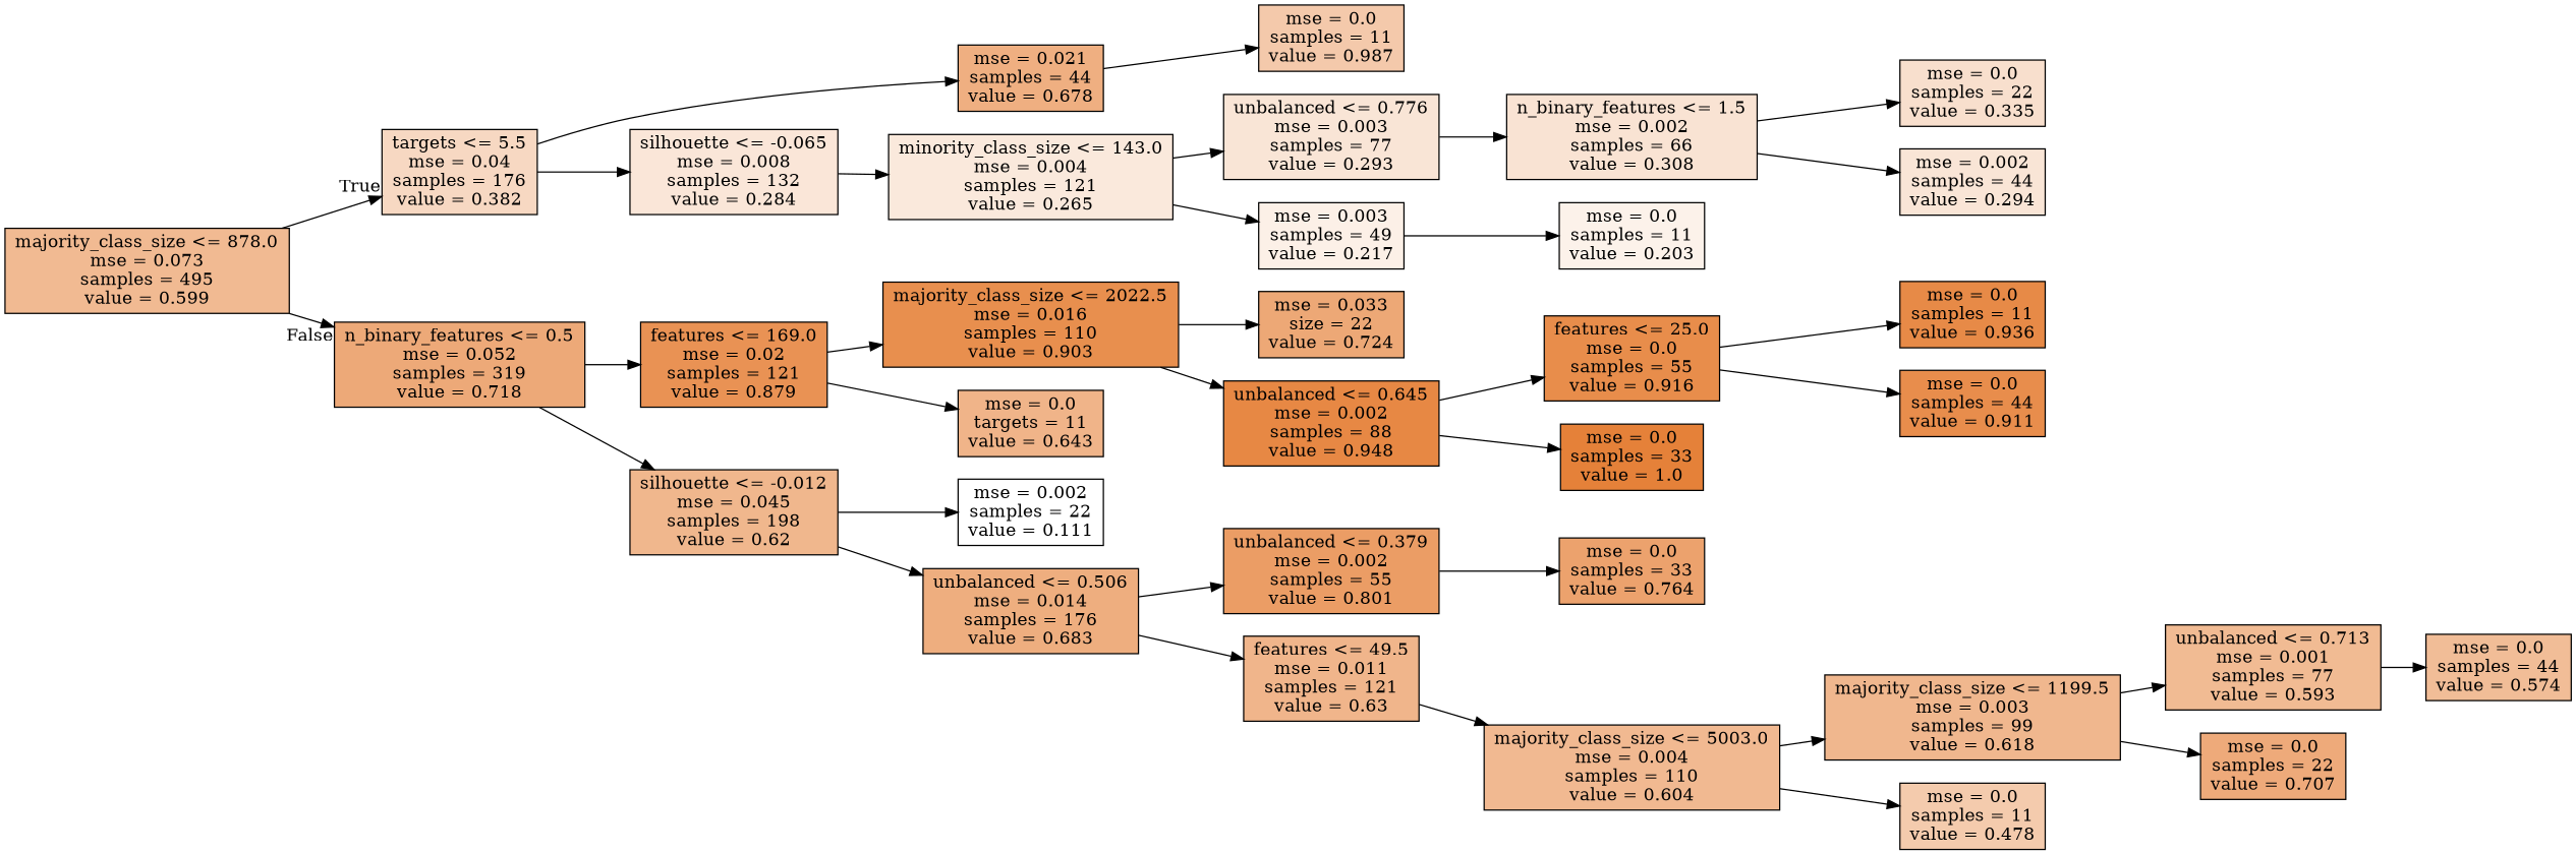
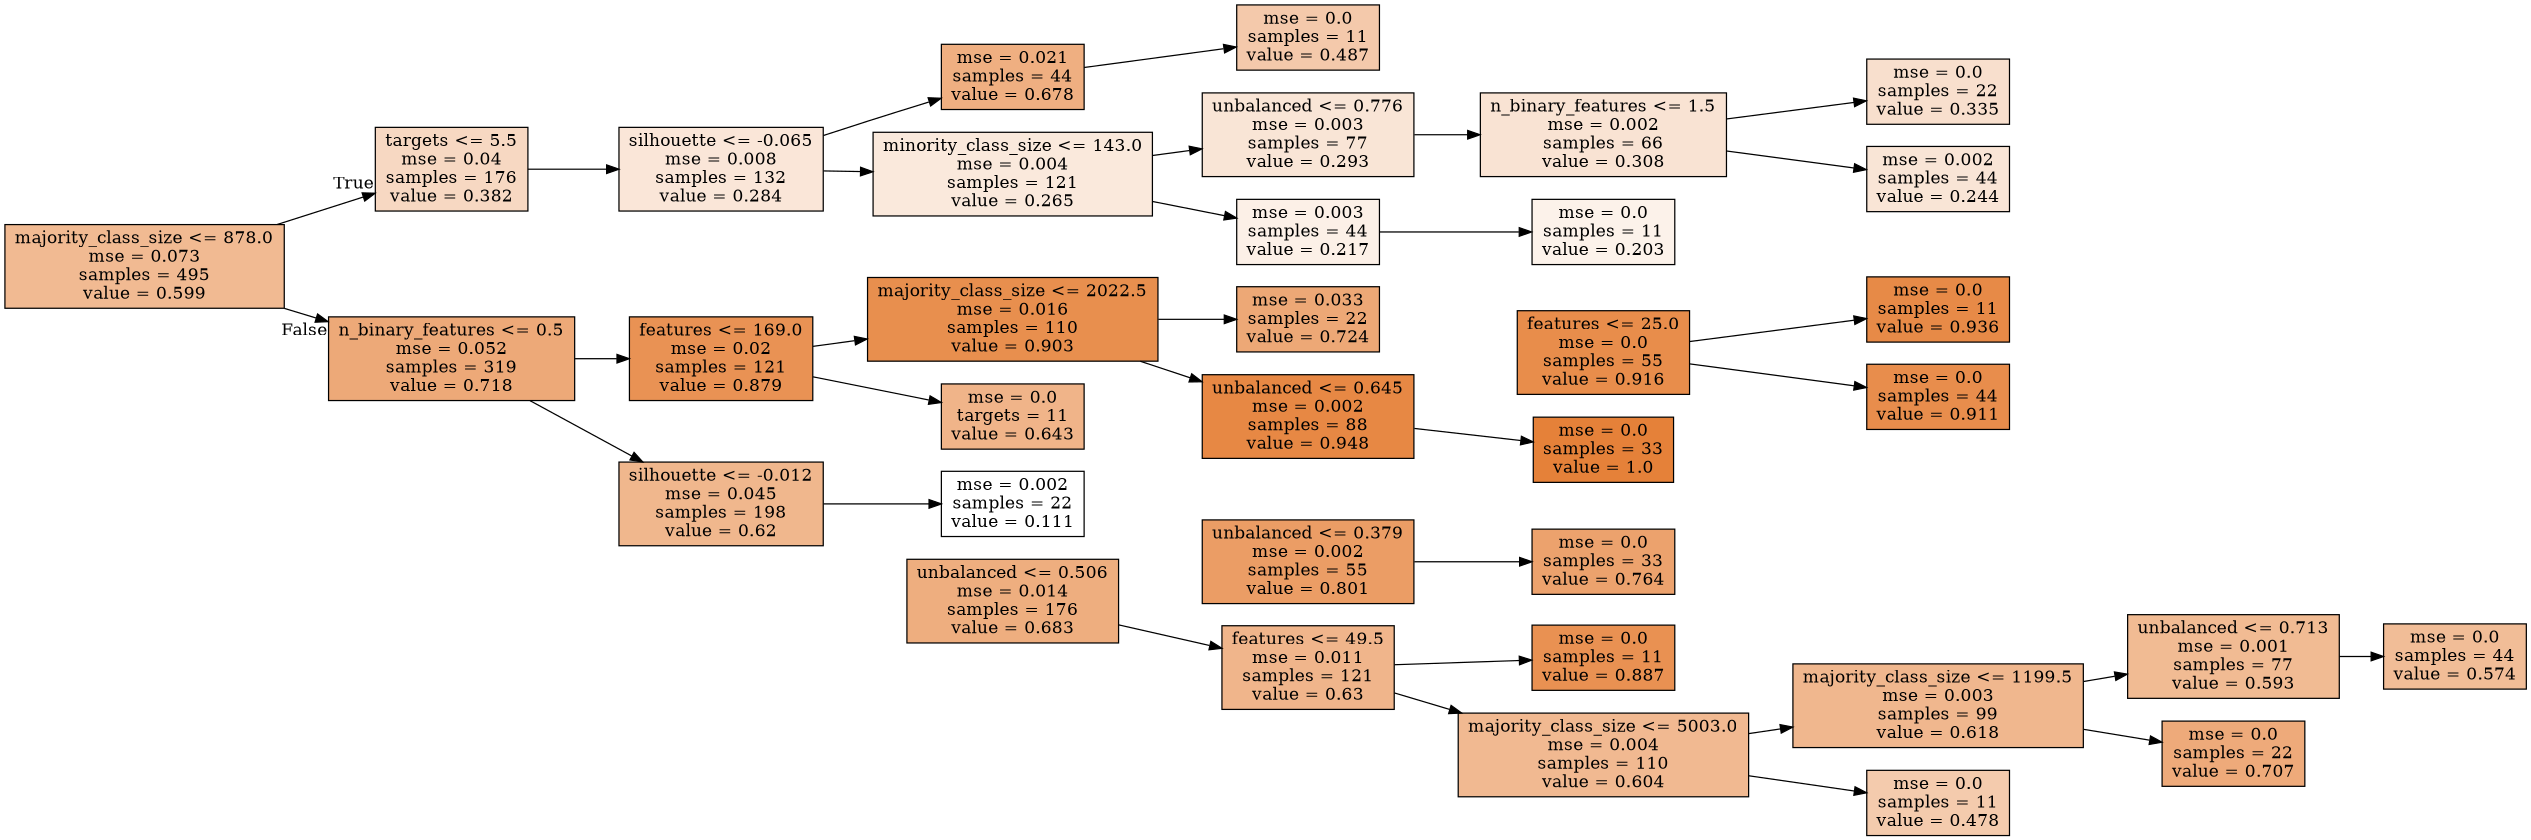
  digraph {
    rankdir=LR
    node [color=black fillcolor="#e5813934" shape=box style=filled]
    n1 [fillcolor="#e581398c" label="majority_class_size <= 878.0\nmse = 0.073\nsamples = 495\nvalue = 0.599"]
    n2 [fillcolor="#e581394e" label="targets <= 5.5\nmse = 0.04\nsamples = 176\nvalue = 0.382"]
    n3 [fillcolor="#e58139ae" label="n_binary_features <= 0.5\nmse = 0.052\nsamples = 319\nvalue = 0.718"]
    n4 [fillcolor="#e58139a2" label="mse = 0.021\nsamples = 44\nvalue = 0.678"]
    n5 [fillcolor="#e5813931" label="silhouette <= -0.065\nmse = 0.008\nsamples = 132\nvalue = 0.284"]
    n6 [fillcolor="#e58139dc" label="features <= 169.0\nmse = 0.02\nsamples = 121\nvalue = 0.879"]
    n7 [fillcolor="#e5813992" label="silhouette <= -0.012\nmse = 0.045\nsamples = 198\nvalue = 0.62"]
-   n8 [fillcolor="#e581396c" label="mse = 0.0\nsamples = 11\nvalue = 0.987"]
+   n8 [fillcolor="#e581396c" label="mse = 0.0\nsamples = 11\nvalue = 0.487"]
    n9 [fillcolor="#e581392c" label="minority_class_size <= 143.0\nmse = 0.004\nsamples = 121\nvalue = 0.265"]
    n10 [label="unbalanced <= 0.776\nmse = 0.003\nsamples = 77\nvalue = 0.293"]
-   n11 [fillcolor="#e581391e" label="mse = 0.003\nsamples = 49\nvalue = 0.217"]
+   n11 [fillcolor="#e581391e" label="mse = 0.003\nsamples = 44\nvalue = 0.217"]
    n12 [fillcolor="#e5813938" label="n_binary_features <= 1.5\nmse = 0.002\nsamples = 66\nvalue = 0.308"]
    n13 [fillcolor="#e581391a" label="mse = 0.0\nsamples = 11\nvalue = 0.203"]
    n14 [fillcolor="#e5813940" label="mse = 0.0\nsamples = 22\nvalue = 0.335"]
-   n15 [label="mse = 0.002\nsamples = 44\nvalue = 0.294"]
+   n15 [label="mse = 0.002\nsamples = 44\nvalue = 0.244"]
    n16 [fillcolor="#e58139e3" label="majority_class_size <= 2022.5\nmse = 0.016\nsamples = 110\nvalue = 0.903"]
    n17 [fillcolor="#e5813998" label="mse = 0.0\ntargets = 11\nvalue = 0.643"]
    n18 [fillcolor="#e5813900" label="mse = 0.002\nsamples = 22\nvalue = 0.111"]
    n19 [fillcolor="#e58139a4" label="unbalanced <= 0.506\nmse = 0.014\nsamples = 176\nvalue = 0.683"]
-   n20 [fillcolor="#e58139b0" label="mse = 0.033\nsize = 22\nvalue = 0.724"]
+   n20 [fillcolor="#e58139b0" label="mse = 0.033\nsamples = 22\nvalue = 0.724"]
    n21 [fillcolor="#e58139f0" label="unbalanced <= 0.645\nmse = 0.002\nsamples = 88\nvalue = 0.948"]
    n22 [fillcolor="#e58139e7" label="features <= 25.0\nmse = 0.0\nsamples = 55\nvalue = 0.916"]
    n23 [fillcolor="#e58139ff" label="mse = 0.0\nsamples = 33\nvalue = 1.0"]
    n24 [fillcolor="#e58139ed" label="mse = 0.0\nsamples = 11\nvalue = 0.936"]
    n25 [fillcolor="#e58139e6" label="mse = 0.0\nsamples = 44\nvalue = 0.911"]
    n26 [fillcolor="#e58139c6" label="unbalanced <= 0.379\nmse = 0.002\nsamples = 55\nvalue = 0.801"]
    n27 [fillcolor="#e5813995" label="features <= 49.5\nmse = 0.011\nsamples = 121\nvalue = 0.63"]
    n28 [fillcolor="#e58139bb" label="mse = 0.0\nsamples = 33\nvalue = 0.764"]
+   n29 [fillcolor="#e58139df" label="mse = 0.0\nsamples = 11\nvalue = 0.887"]
    n30 [fillcolor="#e581398d" label="majority_class_size <= 5003.0\nmse = 0.004\nsamples = 110\nvalue = 0.604"]
    n31 [fillcolor="#e5813991" label="majority_class_size <= 1199.5\nmse = 0.003\nsamples = 99\nvalue = 0.618"]
    n32 [fillcolor="#e5813969" label="mse = 0.0\nsamples = 11\nvalue = 0.478"]
    n33 [fillcolor="#e581398a" label="unbalanced <= 0.713\nmse = 0.001\nsamples = 77\nvalue = 0.593"]
    n34 [fillcolor="#e58139ab" label="mse = 0.0\nsamples = 22\nvalue = 0.707"]
    n35 [fillcolor="#e5813985" label="mse = 0.0\nsamples = 44\nvalue = 0.574"]
    n1 -> n2 [headlabel=True labelangle=45 labeldistance=2.5]
    n1 -> n3 [headlabel=False labelangle=-45 labeldistance=2.5]
-   n2 -> n4
+   n5 -> n4
    n2 -> n5
    n3 -> n6
    n3 -> n7
    n4 -> n8
    n5 -> n9
    n6 -> n16
    n6 -> n17
    n7 -> n18
-   n7 -> n19
    n9 -> n10
    n9 -> n11
    n10 -> n12
    n11 -> n13
    n12 -> n14
    n12 -> n15
    n16 -> n20
    n16 -> n21
-   n19 -> n26
    n19 -> n27
-   n21 -> n22
    n21 -> n23
    n22 -> n24
    n22 -> n25
    n26 -> n28
+   n27 -> n29
    n27 -> n30
    n30 -> n31
    n30 -> n32
    n31 -> n33
    n31 -> n34
    n33 -> n35
  }
